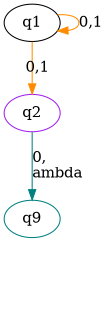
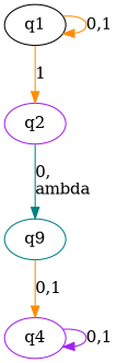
  digraph {
    node [color=purple]
    edge [color=darkorange]
    q1 [color=black]
    q2
    n3 [color=teal label=q9]
+   q4
    q1 -> q1 [label="0,1"]
-   q1 -> q2 [label="0,1"]
+   q1 -> q2 [label=1]
    q2 -> n3 [color=teal label="0,\lambda"]
+   n3 -> q4 [label="0,1"]
+   q4 -> q4 [color=purple label="0,1"]
  }
